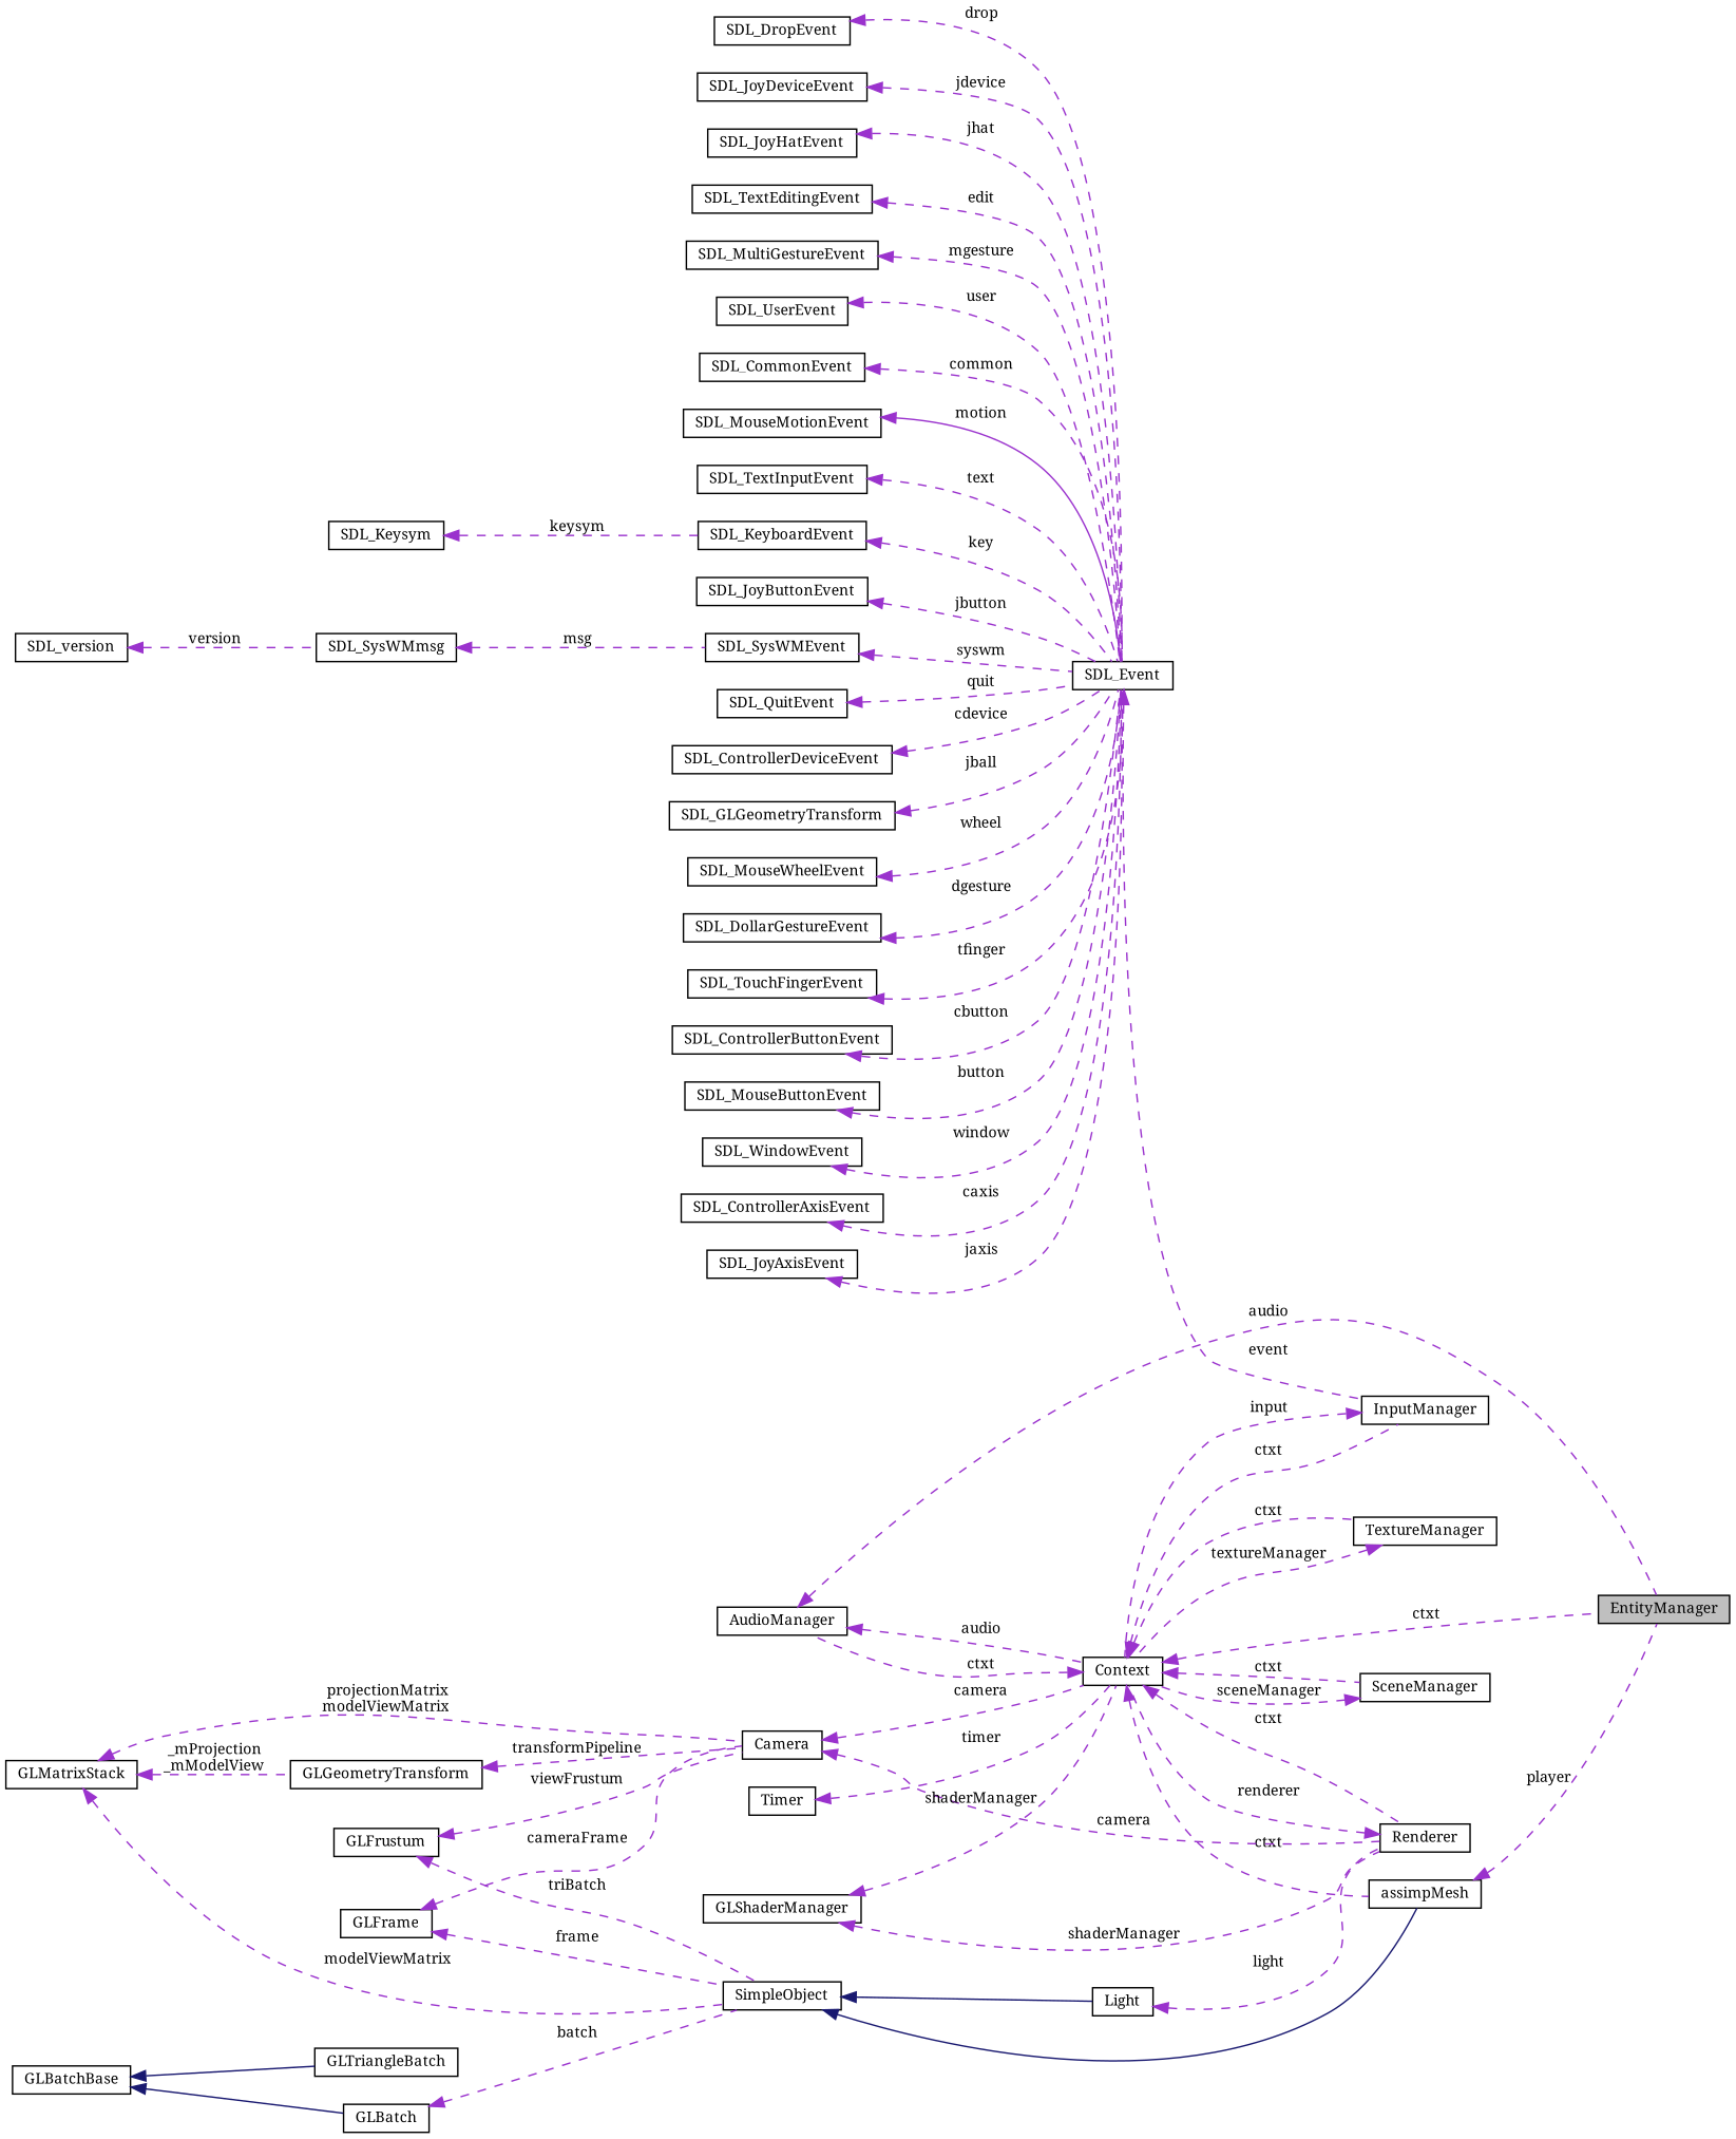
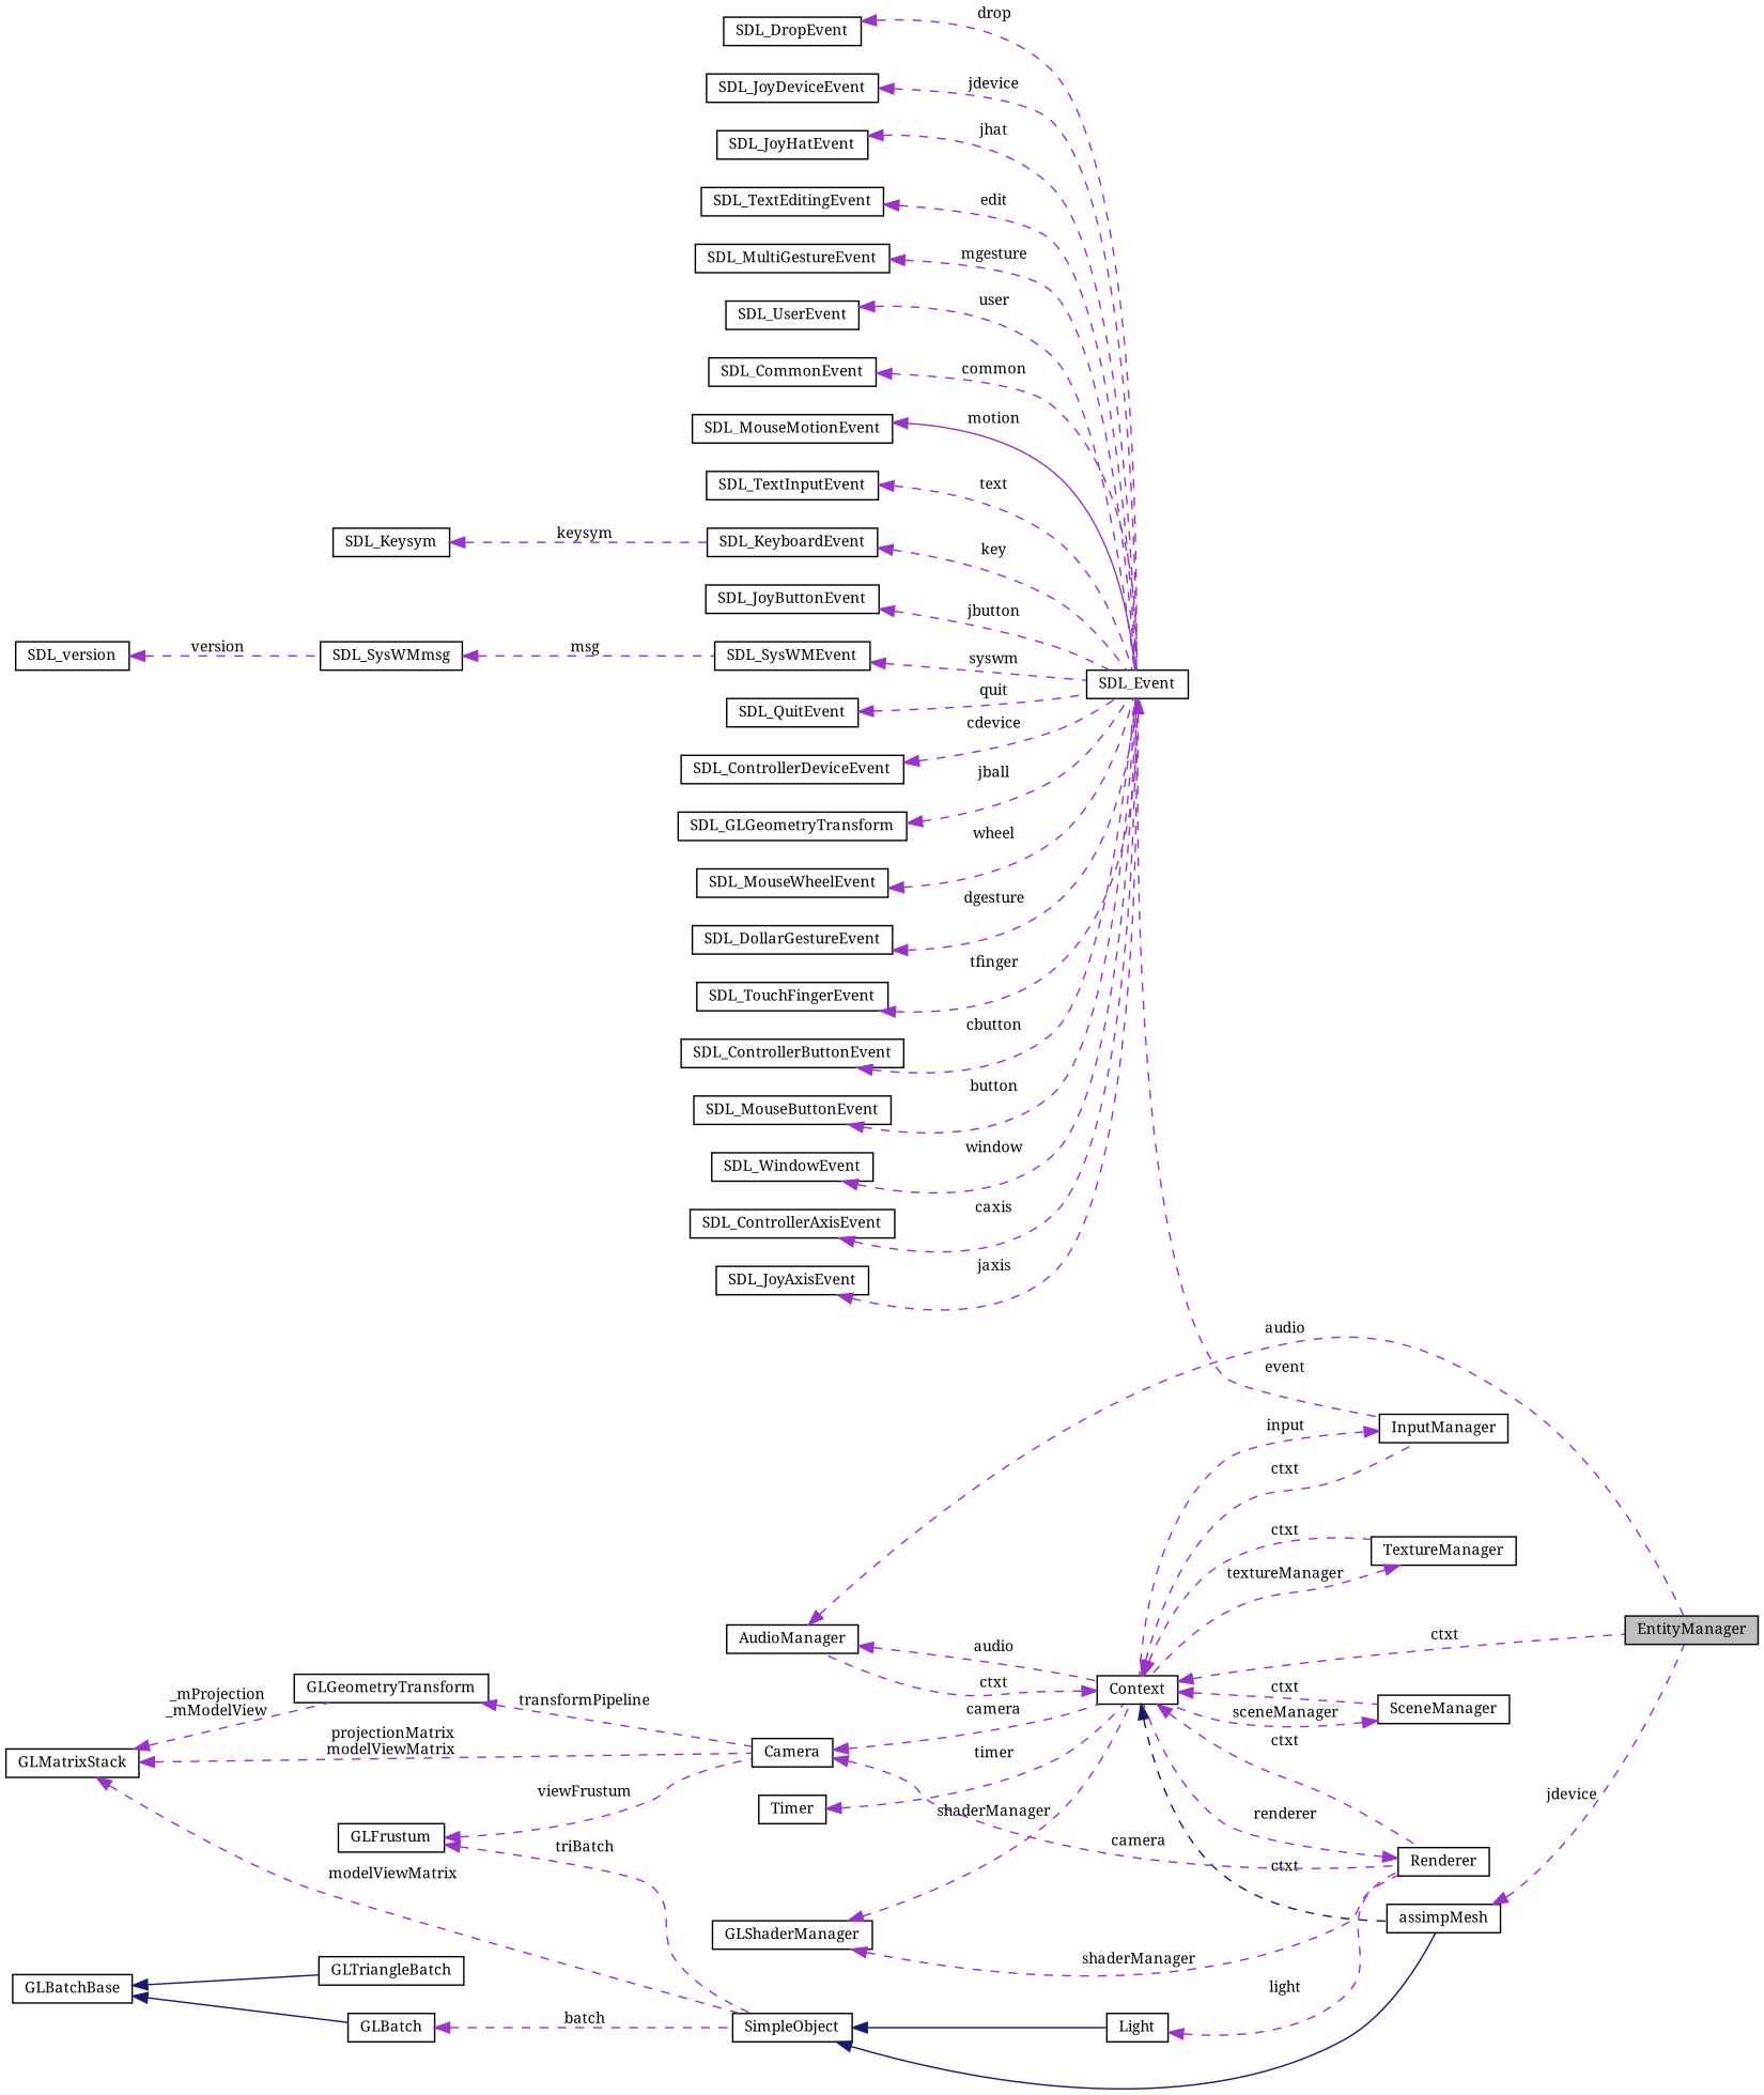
  digraph {
    fontname="Noto Serif"
    rankdir=LR
    node [color=black fillcolor=white fontname="Noto Serif" fontsize=10 shape=record style=filled]
    edge [color=darkorchid3 dir=back fontname="Noto Serif" fontsize=10 labelfontname=Helvetica labelfontsize=10 style=dashed]
    n1 [fillcolor=grey75 fontcolor=black height=0.2 label=EntityManager width=0.4]
    n2 [height=0.2 label=AudioManager width=0.4]
    n3 [height=0.2 label=Context width=0.4]
    n4 [height=0.2 label=Renderer width=0.4]
    n5 [height=0.2 label=TextureManager width=0.4]
    n6 [height=0.2 label=InputManager width=0.4]
    n7 [height=0.2 label=SceneManager width=0.4]
    n8 [height=0.2 label=assimpMesh width=0.4]
    n9 [height=0.2 label=Light width=0.4]
    n10 [height=0.2 label=SimpleObject width=0.4]
    n11 [height=0.2 label=GLBatch width=0.4]
    n12 [height=0.2 label=GLBatchBase width=0.4]
    n13 [height=0.2 label=GLTriangleBatch width=0.4]
-   n14 [height=0.2 label=GLFrame width=0.4]
    n15 [height=0.2 label=Camera width=0.4]
    n16 [height=0.2 label=GLMatrixStack width=0.4]
    n17 [height=0.2 label=GLGeometryTransform width=0.4]
    n18 [height=0.2 label=GLShaderManager width=0.4]
    n19 [height=0.2 label=GLFrustum width=0.4]
    n20 [height=0.2 label=SDL_Event width=0.4]
    n21 [height=0.2 label=SDL_JoyDeviceEvent width=0.4]
    n22 [height=0.2 label=SDL_JoyHatEvent width=0.4]
    n23 [height=0.2 label=SDL_TextEditingEvent width=0.4]
    n24 [height=0.2 label=SDL_MultiGestureEvent width=0.4]
    n25 [height=0.2 label=SDL_UserEvent width=0.4]
    n26 [height=0.2 label=SDL_CommonEvent width=0.4]
    n27 [height=0.2 label=SDL_MouseMotionEvent width=0.4]
    n28 [height=0.2 label=SDL_TextInputEvent width=0.4]
    n29 [height=0.2 label=SDL_KeyboardEvent width=0.4]
    n30 [height=0.2 label=SDL_Keysym width=0.4]
    n31 [height=0.2 label=SDL_JoyButtonEvent width=0.4]
    n32 [height=0.2 label=SDL_SysWMEvent width=0.4]
    n33 [height=0.2 label=SDL_SysWMmsg width=0.4]
    n34 [height=0.2 label=SDL_version width=0.4]
    n35 [height=0.2 label=SDL_QuitEvent width=0.4]
    n36 [height=0.2 label=SDL_ControllerDeviceEvent width=0.4]
    n37 [height=0.2 label=SDL_GLGeometryTransform width=0.4]
    n38 [height=0.2 label=SDL_MouseWheelEvent width=0.4]
    n39 [height=0.2 label=SDL_DollarGestureEvent width=0.4]
    n40 [height=0.2 label=SDL_TouchFingerEvent width=0.4]
    n41 [height=0.2 label=SDL_ControllerButtonEvent width=0.4]
    n42 [height=0.2 label=SDL_MouseButtonEvent width=0.4]
    n43 [height=0.2 label=SDL_WindowEvent width=0.4]
    n44 [height=0.2 label=SDL_ControllerAxisEvent width=0.4]
    n45 [height=0.2 label=SDL_JoyAxisEvent width=0.4]
    n46 [height=0.2 label=SDL_DropEvent width=0.4]
    n47 [height=0.2 label=Timer width=0.4]
    n2 -> n1 [label=" audio"]
    n2 -> n3 [label=" audio"]
    n3 -> n1 [label=" ctxt"]
    n3 -> n2 [label=" ctxt"]
    n3 -> n4 [label=" ctxt"]
    n3 -> n5 [label=" ctxt"]
    n3 -> n6 [label=" ctxt"]
    n3 -> n7 [label=" ctxt"]
-   n3 -> n8 [label=" ctxt"]
+   n3 -> n8 [color=midnightblue label=" ctxt"]
    n4 -> n3 [label=" renderer"]
    n5 -> n3 [label=" textureManager"]
    n6 -> n3 [label=" input"]
    n7 -> n3 [label=" sceneManager"]
-   n8 -> n1 [label=" player"]
+   n8 -> n1 [label=" jdevice"]
    n9 -> n4 [label=" light"]
    n10 -> n8 [color=midnightblue style=solid]
    n10 -> n9 [color=midnightblue style=solid]
    n11 -> n10 [label=" batch"]
    n12 -> n11 [color=midnightblue style=solid]
    n12 -> n13 [color=midnightblue style=solid]
-   n14 -> n10 [label=" frame"]
-   n14 -> n15 [label=" cameraFrame"]
    n15 -> n3 [label=" camera"]
    n15 -> n4 [label=" camera"]
    n16 -> n10 [label=" modelViewMatrix"]
    n16 -> n15 [label=" projectionMatrix\nmodelViewMatrix"]
    n16 -> n17 [label=" _mProjection\n_mModelView"]
    n17 -> n15 [label=" transformPipeline"]
    n18 -> n3 [label=" shaderManager"]
    n18 -> n4 [label=" shaderManager"]
    n19 -> n10 [label=" triBatch"]
    n19 -> n15 [label=" viewFrustum"]
    n20 -> n6 [label=" event"]
    n21 -> n20 [label=" jdevice"]
    n22 -> n20 [label=" jhat"]
    n23 -> n20 [label=" edit"]
    n24 -> n20 [label=" mgesture"]
    n25 -> n20 [label=" user"]
    n26 -> n20 [label=" common"]
    n27 -> n20 [label=" motion" style=solid]
    n28 -> n20 [label=" text"]
    n29 -> n20 [label=" key"]
    n30 -> n29 [label=" keysym"]
    n31 -> n20 [label=" jbutton"]
    n32 -> n20 [label=" syswm"]
    n33 -> n32 [label=" msg"]
    n34 -> n33 [label=" version"]
    n35 -> n20 [label=" quit"]
    n36 -> n20 [label=" cdevice"]
    n37 -> n20 [label=" jball"]
    n38 -> n20 [label=" wheel"]
    n39 -> n20 [label=" dgesture"]
    n40 -> n20 [label=" tfinger"]
    n41 -> n20 [label=" cbutton"]
    n42 -> n20 [label=" button"]
    n43 -> n20 [label=" window"]
    n44 -> n20 [label=" caxis"]
    n45 -> n20 [label=" jaxis"]
    n46 -> n20 [label=" drop"]
    n47 -> n3 [label=" timer"]
  }
